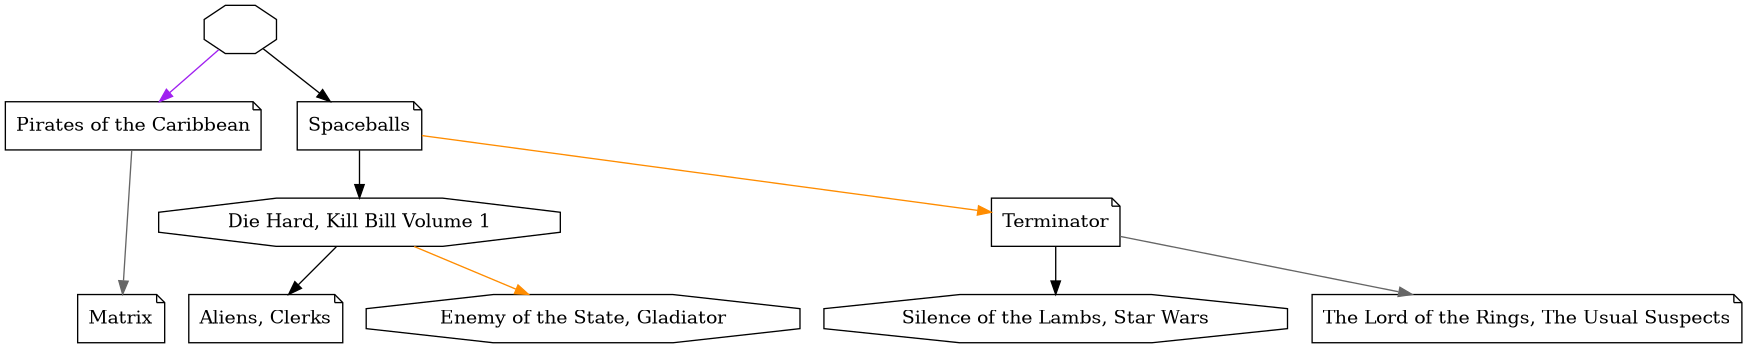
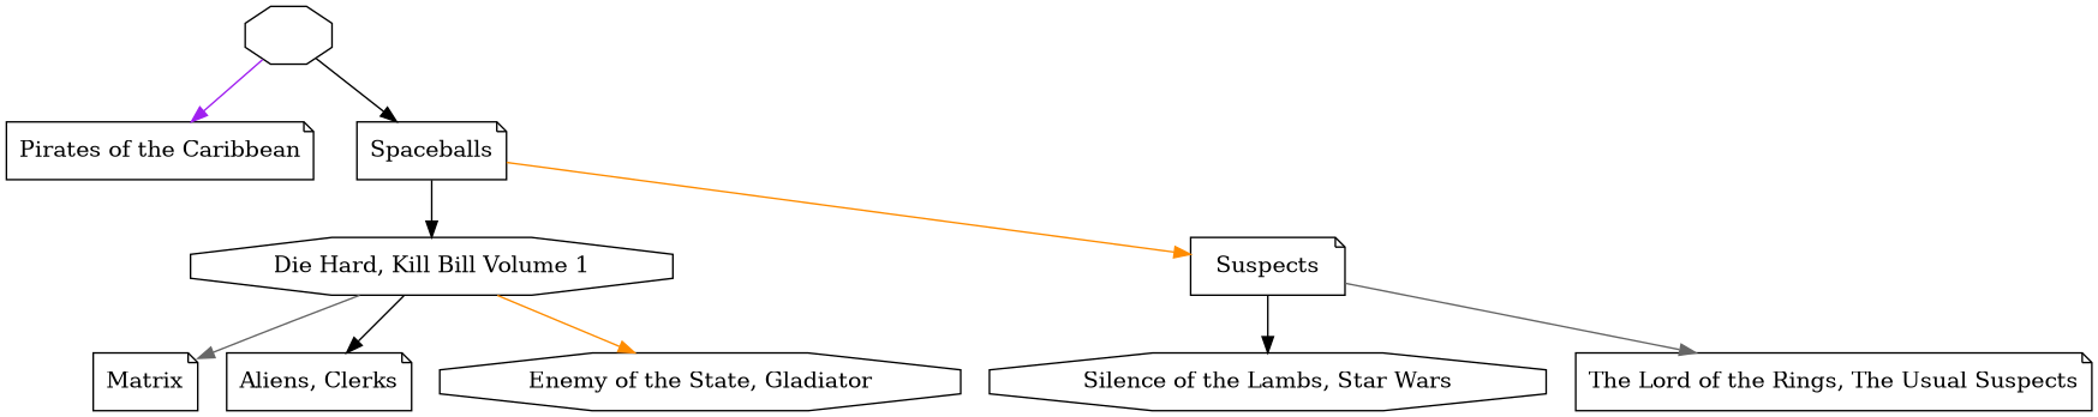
  digraph {
    node [shape=note]
    edge [color=black]
    n1 [label="Pirates of the Caribbean"]
    "" [shape=octagon]
    n3 [label=Spaceballs]
    n4 [label="Die Hard, Kill Bill Volume 1" shape=octagon]
-   n5 [label=Terminator]
+   n5 [label=Suspects]
    n6 [label="Aliens, Clerks"]
    n7 [label="Enemy of the State, Gladiator" shape=octagon]
    n8 [label=Matrix]
    n9 [label="Silence of the Lambs, Star Wars" shape=octagon]
    n10 [label="The Lord of the Rings, The Usual Suspects"]
    "" -> n1 [color=purple]
    "" -> n3
    n3 -> n4
    n3 -> n5 [color=darkorange]
    n4 -> n6
    n4 -> n7 [color=darkorange]
-   n1 -> n8 [color=gray40]
+   n4 -> n8 [color=gray40]
    n5 -> n9
    n5 -> n10 [color=gray40]
  }
